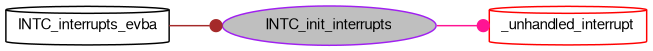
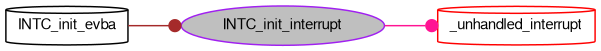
  digraph {
    rankdir=LR
    node [fillcolor=white fontname=FreeSans fontsize=10 shape=cylinder style=filled]
    edge [arrowhead=dot fontname=FreeSans fontsize=10 labelfontname=FreeSans labelfontsize=10 style=solid]
-   n1 [color=purple fillcolor=grey75 fontcolor=black height=0.2 label=INTC_init_interrupts shape=ellipse width=0.4]
+   n1 [color=purple fillcolor=grey75 fontcolor=black height=0.2 label=INTC_init_interrupt shape=ellipse width=0.4]
    n2 [color=red height=0.2 label=_unhandled_interrupt width=0.4]
-   n3 [color=black height=0.2 label=INTC_interrupts_evba width=0.4]
+   n3 [color=black height=0.2 label=INTC_init_evba width=0.4]
    n1 -> n2 [color=deeppink]
    n3 -> n1 [color=brown]
  }
